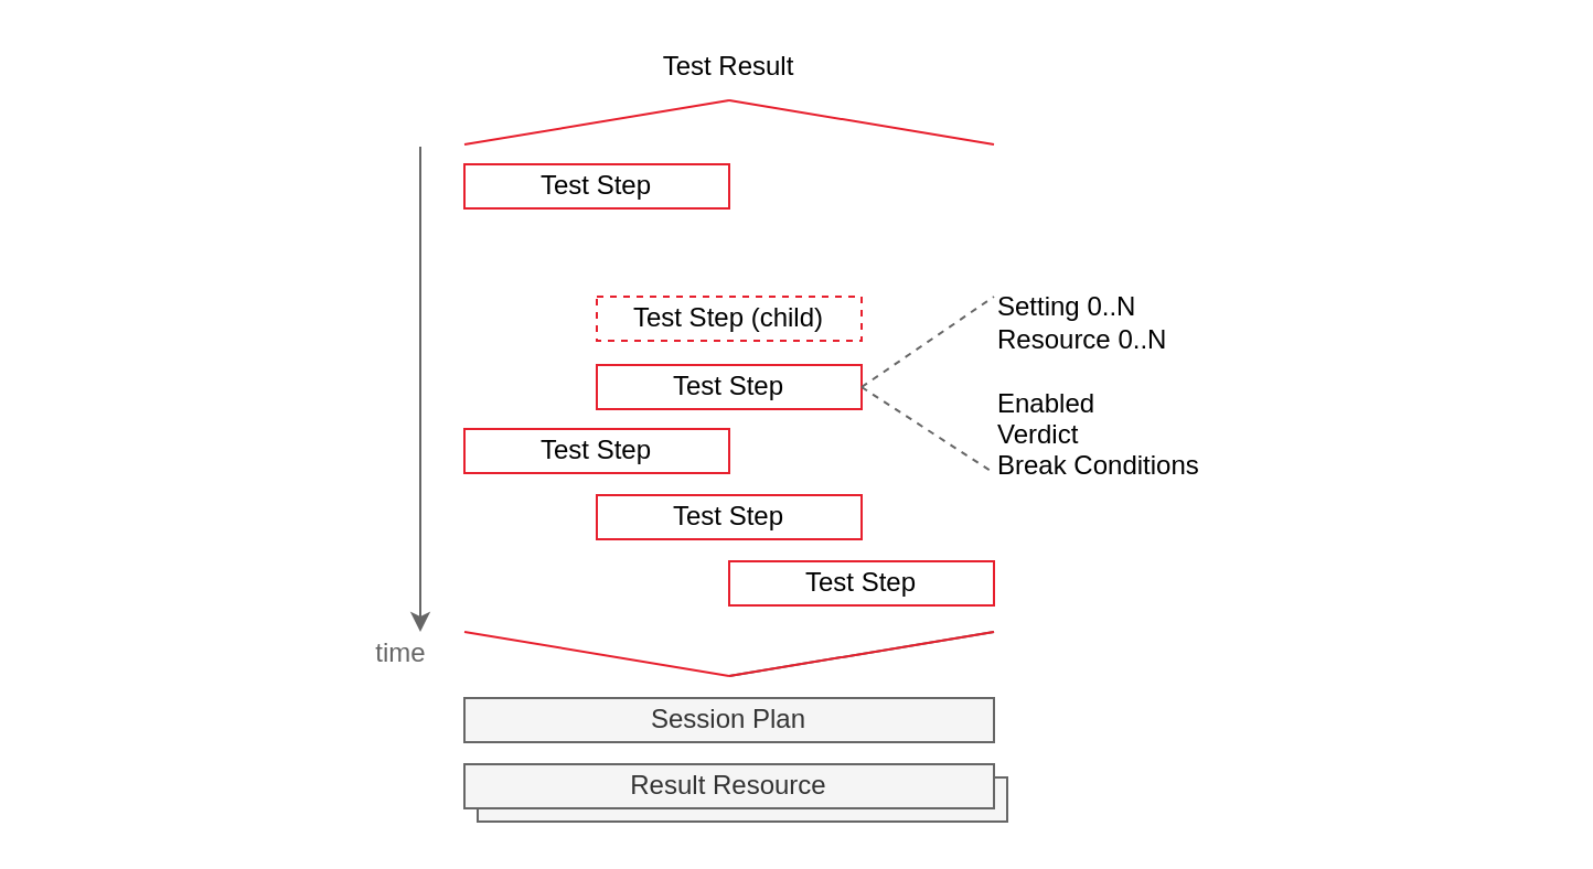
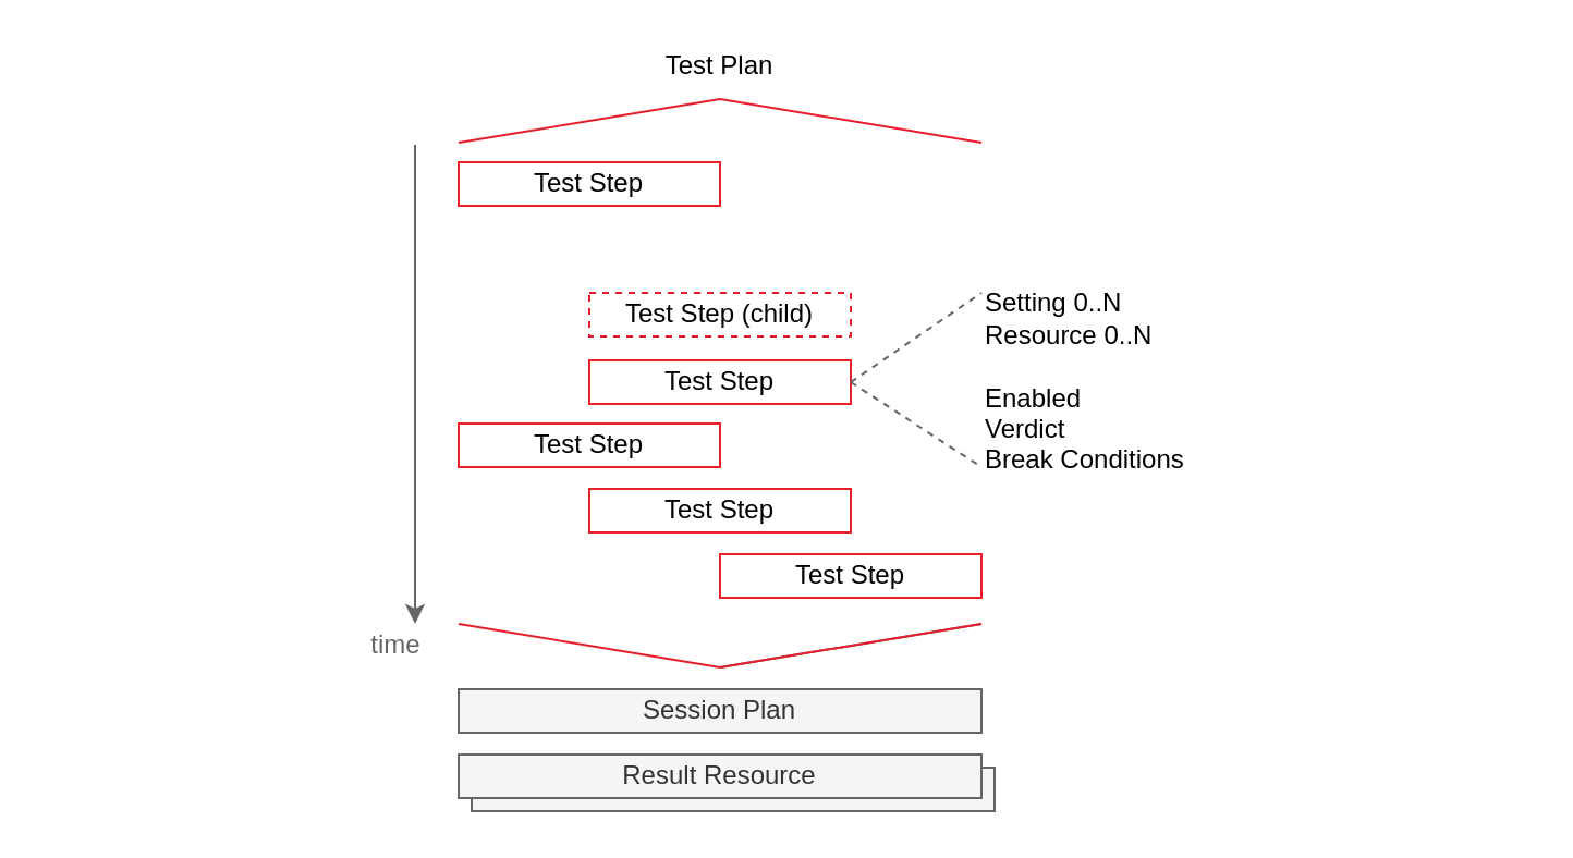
  <mxCell id="0" />
  <mxCell id="1" parent="0" />
  <mxCell id="2" value="Test Step (child)" style="rounded=0;whiteSpace=wrap;html=1;align=center;strokeColor=#E71F2D;dashed=1;" parent="1" vertex="1"><mxGeometry x="270" y="134" width="120" height="20" as="geometry" /></mxCell>
  <mxCell id="3" value="Test Step" style="rounded=0;whiteSpace=wrap;html=1;align=center;strokeColor=#E71F2D;" parent="1" vertex="1"><mxGeometry x="210" y="74" width="120" height="20" as="geometry" /></mxCell>
  <mxCell id="4" value="Test Step" style="rounded=0;whiteSpace=wrap;html=1;align=center;strokeColor=#E71F2D;" parent="1" vertex="1"><mxGeometry x="270" y="165" width="120" height="20" as="geometry" /></mxCell>
  <mxCell id="5" value="Test Step" style="rounded=0;whiteSpace=wrap;html=1;align=center;strokeColor=#E71F2D;" parent="1" vertex="1"><mxGeometry x="210" y="194" width="120" height="20" as="geometry" /></mxCell>
  <mxCell id="6" value="Test Step" style="rounded=0;whiteSpace=wrap;html=1;align=center;strokeColor=#E71F2D;" parent="1" vertex="1"><mxGeometry x="270" y="224" width="120" height="20" as="geometry" /></mxCell>
  <mxCell id="7" value="Test Step" style="rounded=0;whiteSpace=wrap;html=1;align=center;strokeColor=#E71F2D;" parent="1" vertex="1"><mxGeometry x="330" y="254" width="120" height="20" as="geometry" /></mxCell>
  <mxCell id="8" value="" style="endArrow=none;html=1;fillColor=#f5f5f5;strokeColor=#666666;dashed=1;align=center;" parent="1" edge="1"><mxGeometry width="50" height="50" relative="1" as="geometry"><mxPoint x="390" y="175" as="sourcePoint" /><mxPoint x="450" y="134" as="targetPoint" /></mxGeometry></mxCell>
  <mxCell id="9" value="" style="endArrow=none;html=1;fillColor=#f5f5f5;strokeColor=#666666;dashed=1;align=center;" parent="1" edge="1"><mxGeometry width="50" height="50" relative="1" as="geometry"><mxPoint x="390" y="175" as="sourcePoint" /><mxPoint x="450" y="214" as="targetPoint" /></mxGeometry></mxCell>
  <mxCell id="10" value="&lt;blockquote style=&quot;margin: 0 0 0 40px ; border: none ; padding: 0px&quot;&gt;&lt;/blockquote&gt;&lt;span&gt;Setting 0..N&lt;/span&gt;&lt;br&gt;&lt;span&gt;Resource 0..N&lt;/span&gt;&lt;br&gt;&lt;br&gt;&lt;span&gt;Enabled&lt;br&gt;&lt;/span&gt;&lt;span&gt;Verdict&lt;br&gt;&lt;/span&gt;Break Conditions&lt;br&gt;&lt;blockquote style=&quot;margin: 0 0 0 40px ; border: none ; padding: 0px&quot;&gt;&lt;/blockquote&gt;&lt;div&gt;&lt;/div&gt;" style="rounded=0;whiteSpace=wrap;html=1;align=left;horizontal=1;strokeColor=none;fillColor=none;" parent="1" vertex="1"><mxGeometry x="450" y="134" width="110" height="82" as="geometry" /></mxCell>
  <mxCell id="11" value="Session Plan" style="rounded=0;whiteSpace=wrap;html=1;fillColor=#f5f5f5;strokeColor=#666666;fontColor=#333333;" parent="1" vertex="1"><mxGeometry x="210" y="316" width="240" height="20" as="geometry" /></mxCell>
  <mxCell id="12" value="" style="rounded=0;whiteSpace=wrap;html=1;fillColor=#f5f5f5;strokeColor=#666666;fontColor=#333333;" parent="1" vertex="1"><mxGeometry x="216" y="352" width="240" height="20" as="geometry" /></mxCell>
  <mxCell id="13" value="Result Resource" style="rounded=0;whiteSpace=wrap;html=1;fillColor=#f5f5f5;strokeColor=#666666;fontColor=#333333;" parent="1" vertex="1"><mxGeometry x="210" y="346" width="240" height="20" as="geometry" /></mxCell>
- <mxCell id="14" value="Test Result" style="text;html=1;strokeColor=none;fillColor=none;align=center;verticalAlign=middle;whiteSpace=wrap;rounded=0;dashed=1;fontStyle=0" parent="1" vertex="1"><mxGeometry x="275" y="20" width="110" height="20" as="geometry" /></mxCell>
+ <mxCell id="14" value="Test Plan" style="text;html=1;strokeColor=none;fillColor=none;align=center;verticalAlign=middle;whiteSpace=wrap;rounded=0;dashed=1;fontStyle=0" parent="1" vertex="1"><mxGeometry x="275" y="20" width="110" height="20" as="geometry" /></mxCell>
  <mxCell id="15" value="" style="endArrow=none;html=1;align=center;fillColor=#f5f5f5;strokeColor=#E71F2D;" parent="1" edge="1"><mxGeometry width="50" height="50" relative="1" as="geometry"><mxPoint x="330" y="306" as="sourcePoint" /><mxPoint x="210" y="286" as="targetPoint" /></mxGeometry></mxCell>
  <mxCell id="16" value="" style="endArrow=none;html=1;align=center;fillColor=#f5f5f5;strokeColor=#666666;" parent="1" edge="1"><mxGeometry width="50" height="50" relative="1" as="geometry"><mxPoint x="330" y="306" as="sourcePoint" /><mxPoint x="450" y="286" as="targetPoint" /></mxGeometry></mxCell>
  <mxCell id="17" value="" style="endArrow=none;html=1;align=center;fillColor=#f5f5f5;strokeColor=#E71F2D;" parent="1" edge="1"><mxGeometry width="50" height="50" relative="1" as="geometry"><mxPoint x="330" y="45" as="sourcePoint" /><mxPoint x="450" y="65" as="targetPoint" /></mxGeometry></mxCell>
  <mxCell id="18" value="" style="endArrow=none;html=1;align=center;fillColor=#f5f5f5;strokeColor=#E71F2D;" parent="1" edge="1"><mxGeometry width="50" height="50" relative="1" as="geometry"><mxPoint x="330" y="45" as="sourcePoint" /><mxPoint x="210" y="65" as="targetPoint" /></mxGeometry></mxCell>
  <mxCell id="19" value="" style="endArrow=none;html=1;align=center;fillColor=#f5f5f5;strokeColor=#E71F2D;" parent="1" edge="1"><mxGeometry width="50" height="50" relative="1" as="geometry"><mxPoint x="330" y="306" as="sourcePoint" /><mxPoint x="450" y="286" as="targetPoint" /></mxGeometry></mxCell>
  <mxCell id="20" value="" style="endArrow=classic;html=1;strokeColor=#666666;" parent="1" edge="1"><mxGeometry width="50" height="50" relative="1" as="geometry"><mxPoint x="190" y="66" as="sourcePoint" /><mxPoint x="190" y="286" as="targetPoint" /></mxGeometry></mxCell>
  <mxCell id="21" value="&lt;font color=&quot;#666666&quot;&gt;time&lt;/font&gt;" style="text;html=1;align=center;verticalAlign=middle;resizable=0;points=[];labelBackgroundColor=#ffffff;" parent="20" vertex="1" connectable="0"><mxGeometry x="0.465" y="-2" relative="1" as="geometry"><mxPoint x="-8" y="68.62" as="offset" /></mxGeometry></mxCell>
  <mxCell id="22" value="" style="rounded=0;whiteSpace=wrap;html=1;strokeColor=none;fillColor=none;" vertex="1" parent="1"><mxGeometry x="20" y="184" width="679.71" height="40" as="geometry" /></mxCell>
